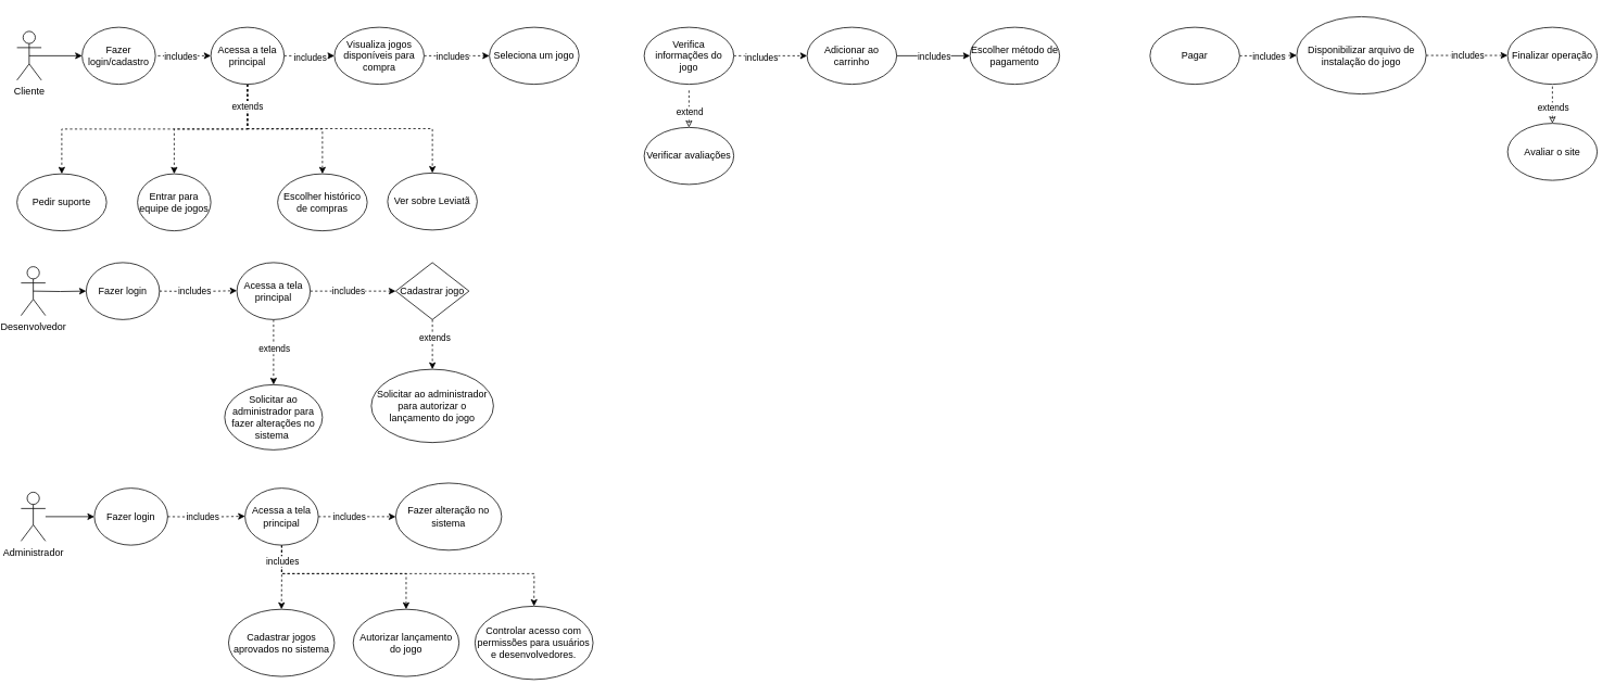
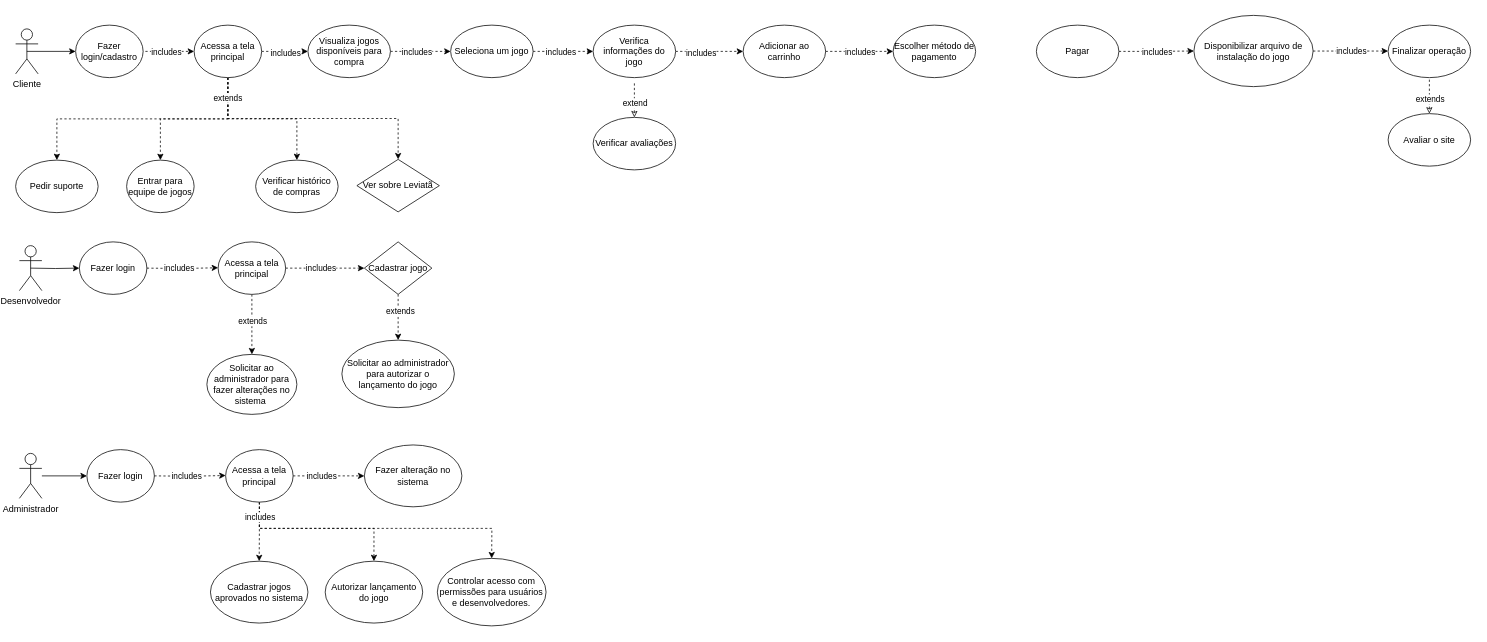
  <mxCell id="0" />
  <mxCell id="1" parent="0" />
  <mxCell id="2" style="edgeStyle=orthogonalEdgeStyle;rounded=0;orthogonalLoop=1;jettySize=auto;html=1;exitX=0.5;exitY=0.5;exitDx=0;exitDy=0;exitPerimeter=0;dashed=1;" parent="1" source="51" target="15" edge="1"><mxGeometry relative="1" as="geometry" /></mxCell>
  <mxCell id="3" value="includes" style="edgeLabel;html=1;align=center;verticalAlign=middle;resizable=0;points=[];" parent="2" connectable="0" vertex="1"><mxGeometry x="0.417" y="-2" relative="1" as="geometry"><mxPoint x="-5" y="-2" as="offset" /></mxGeometry></mxCell>
  <mxCell id="4" value="Cliente" style="shape=umlActor;verticalLabelPosition=bottom;verticalAlign=top;html=1;outlineConnect=0;" parent="1" vertex="1"><mxGeometry x="20" y="38" width="30" height="60" as="geometry" /></mxCell>
  <mxCell id="5" style="edgeStyle=orthogonalEdgeStyle;rounded=0;orthogonalLoop=1;jettySize=auto;html=1;entryX=0;entryY=0.5;entryDx=0;entryDy=0;" parent="1" source="6" target="68" edge="1"><mxGeometry relative="1" as="geometry" /></mxCell>
  <mxCell id="6" value="Administrador" style="shape=umlActor;verticalLabelPosition=bottom;verticalAlign=top;html=1;outlineConnect=0;" parent="1" vertex="1"><mxGeometry x="25" y="604" width="30" height="60" as="geometry" /></mxCell>
  <mxCell id="7" value="Desenvolvedor" style="shape=umlActor;verticalLabelPosition=bottom;verticalAlign=top;html=1;outlineConnect=0;" parent="1" vertex="1"><mxGeometry x="25" y="327" width="30" height="60" as="geometry" /></mxCell>
  <mxCell id="8" style="edgeStyle=orthogonalEdgeStyle;rounded=0;orthogonalLoop=1;jettySize=auto;html=1;entryX=0;entryY=0.5;entryDx=0;entryDy=0;dashed=1;" parent="1" source="15" target="18" edge="1"><mxGeometry relative="1" as="geometry" /></mxCell>
  <mxCell id="9" value="includes" style="edgeLabel;html=1;align=center;verticalAlign=middle;resizable=0;points=[];" parent="8" connectable="0" vertex="1"><mxGeometry x="-0.006" y="-1" relative="1" as="geometry"><mxPoint as="offset" /></mxGeometry></mxCell>
  <mxCell id="10" style="edgeStyle=orthogonalEdgeStyle;rounded=0;orthogonalLoop=1;jettySize=auto;html=1;exitX=0.5;exitY=1;exitDx=0;exitDy=0;entryX=0.5;entryY=0;entryDx=0;entryDy=0;dashed=1;" edge="1" parent="1" source="15" target="74"><mxGeometry relative="1" as="geometry" /></mxCell>
  <mxCell id="11" style="edgeStyle=orthogonalEdgeStyle;rounded=0;orthogonalLoop=1;jettySize=auto;html=1;exitX=0.5;exitY=1;exitDx=0;exitDy=0;entryX=0.5;entryY=0;entryDx=0;entryDy=0;dashed=1;" edge="1" parent="1" source="15" target="75"><mxGeometry relative="1" as="geometry" /></mxCell>
  <mxCell id="12" style="edgeStyle=orthogonalEdgeStyle;rounded=0;orthogonalLoop=1;jettySize=auto;html=1;exitX=0.5;exitY=1;exitDx=0;exitDy=0;entryX=0.5;entryY=0;entryDx=0;entryDy=0;dashed=1;" edge="1" parent="1" source="15" target="49"><mxGeometry relative="1" as="geometry" /></mxCell>
  <mxCell id="13" style="edgeStyle=orthogonalEdgeStyle;rounded=0;orthogonalLoop=1;jettySize=auto;html=1;exitX=0.5;exitY=1;exitDx=0;exitDy=0;entryX=0.5;entryY=0;entryDx=0;entryDy=0;dashed=1;" edge="1" parent="1" source="15" target="48"><mxGeometry relative="1" as="geometry" /></mxCell>
  <mxCell id="14" value="extends" style="edgeLabel;html=1;align=center;verticalAlign=middle;resizable=0;points=[];" vertex="1" connectable="0" parent="13"><mxGeometry x="-0.743" y="-1" relative="1" as="geometry"><mxPoint as="offset" /></mxGeometry></mxCell>
  <mxCell id="15" value="&lt;font style=&quot;vertical-align: inherit;&quot;&gt;&lt;font style=&quot;vertical-align: inherit;&quot;&gt;Acessa a tela principal&lt;/font&gt;&lt;/font&gt;" style="ellipse;whiteSpace=wrap;html=1;" parent="1" vertex="1"><mxGeometry x="258" y="33" width="90" height="70" as="geometry" /></mxCell>
  <mxCell id="16" style="edgeStyle=orthogonalEdgeStyle;rounded=0;orthogonalLoop=1;jettySize=auto;html=1;entryX=0;entryY=0.5;entryDx=0;entryDy=0;dashed=1;" parent="1" source="18" target="21" edge="1"><mxGeometry relative="1" as="geometry" /></mxCell>
  <mxCell id="17" value="includes" style="edgeLabel;html=1;align=center;verticalAlign=middle;resizable=0;points=[];" parent="16" connectable="0" vertex="1"><mxGeometry x="-0.125" relative="1" as="geometry"><mxPoint as="offset" /></mxGeometry></mxCell>
  <mxCell id="18" value="&lt;font style=&quot;vertical-align: inherit;&quot;&gt;&lt;font style=&quot;vertical-align: inherit;&quot;&gt;&lt;font style=&quot;vertical-align: inherit;&quot;&gt;&lt;font style=&quot;vertical-align: inherit;&quot;&gt;Visualiza jogos disponíveis para compra&lt;/font&gt;&lt;/font&gt;&lt;/font&gt;&lt;/font&gt;" style="ellipse;whiteSpace=wrap;html=1;" parent="1" vertex="1"><mxGeometry x="409.75" y="33" width="110" height="70" as="geometry" /></mxCell>
+ <mxCell id="19" style="edgeStyle=orthogonalEdgeStyle;rounded=0;orthogonalLoop=1;jettySize=auto;html=1;entryX=0;entryY=0.5;entryDx=0;entryDy=0;dashed=1;" parent="1" source="21" target="24" edge="1"><mxGeometry relative="1" as="geometry" /></mxCell>
+ <mxCell id="20" value="includes" style="edgeLabel;html=1;align=center;verticalAlign=middle;resizable=0;points=[];" parent="19" connectable="0" vertex="1"><mxGeometry x="-0.1" relative="1" as="geometry"><mxPoint as="offset" /></mxGeometry></mxCell>
  <mxCell id="21" value="&lt;font style=&quot;vertical-align: inherit;&quot;&gt;&lt;font style=&quot;vertical-align: inherit;&quot;&gt;&lt;font style=&quot;vertical-align: inherit;&quot;&gt;&lt;font style=&quot;vertical-align: inherit;&quot;&gt;&lt;font style=&quot;vertical-align: inherit;&quot;&gt;&lt;font style=&quot;vertical-align: inherit;&quot;&gt;Seleciona um jogo&lt;/font&gt;&lt;/font&gt;&lt;/font&gt;&lt;/font&gt;&lt;/font&gt;&lt;/font&gt;" style="ellipse;whiteSpace=wrap;html=1;" parent="1" vertex="1"><mxGeometry x="600" y="33" width="110" height="70" as="geometry" /></mxCell>
  <mxCell id="22" style="edgeStyle=orthogonalEdgeStyle;rounded=0;orthogonalLoop=1;jettySize=auto;html=1;entryX=0;entryY=0.5;entryDx=0;entryDy=0;dashed=1;" parent="1" source="24" target="25" edge="1"><mxGeometry relative="1" as="geometry" /></mxCell>
  <mxCell id="23" value="includes" style="edgeLabel;html=1;align=center;verticalAlign=middle;resizable=0;points=[];" parent="22" connectable="0" vertex="1"><mxGeometry x="-0.267" y="-1" relative="1" as="geometry"><mxPoint as="offset" /></mxGeometry></mxCell>
  <mxCell id="24" value="&lt;font style=&quot;vertical-align: inherit;&quot;&gt;&lt;font style=&quot;vertical-align: inherit;&quot;&gt;&lt;font style=&quot;vertical-align: inherit;&quot;&gt;&lt;font style=&quot;vertical-align: inherit;&quot;&gt;Verifica informações do jogo&lt;/font&gt;&lt;/font&gt;&lt;/font&gt;&lt;/font&gt;" style="ellipse;whiteSpace=wrap;html=1;" parent="1" vertex="1"><mxGeometry x="790" y="33" width="110" height="70" as="geometry" /></mxCell>
  <mxCell id="25" value="&lt;font style=&quot;vertical-align: inherit;&quot;&gt;&lt;font style=&quot;vertical-align: inherit;&quot;&gt;Adicionar ao carrinho&lt;/font&gt;&lt;/font&gt;" style="ellipse;whiteSpace=wrap;html=1;" parent="1" vertex="1"><mxGeometry x="990" y="33" width="110" height="70" as="geometry" /></mxCell>
  <mxCell id="26" style="edgeStyle=orthogonalEdgeStyle;rounded=0;orthogonalLoop=1;jettySize=auto;html=1;entryX=0;entryY=0.5;entryDx=0;entryDy=0;dashed=1;" parent="1" source="28" target="29" edge="1"><mxGeometry relative="1" as="geometry" /></mxCell>
  <mxCell id="27" value="includes" style="edgeLabel;html=1;align=center;verticalAlign=middle;resizable=0;points=[];" parent="26" connectable="0" vertex="1"><mxGeometry relative="1" as="geometry"><mxPoint as="offset" /></mxGeometry></mxCell>
- <mxCell id="28" value="Pagar" style="ellipse;whiteSpace=wrap;html=1;" parent="1" vertex="1"><mxGeometry x="1411" y="33" width="110" height="70" as="geometry" /></mxCell>
+ <mxCell id="28" value="Pagar" style="ellipse;whiteSpace=wrap;html=1;" parent="1" vertex="1"><mxGeometry x="1381" y="33" width="110" height="70" as="geometry" /></mxCell>
  <mxCell id="29" value="&lt;div&gt;Disponibilizar arquivo de instalação do jogo&lt;/div&gt;" style="ellipse;whiteSpace=wrap;html=1;" parent="1" vertex="1"><mxGeometry x="1591" y="20" width="159" height="95" as="geometry" /></mxCell>
  <mxCell id="30" style="edgeStyle=orthogonalEdgeStyle;rounded=0;orthogonalLoop=1;jettySize=auto;html=1;dashed=1;startArrow=classic;startFill=0;endArrow=none;endFill=1;" parent="1" source="32" edge="1"><mxGeometry relative="1" as="geometry"><mxPoint x="845" y="108" as="targetPoint" /></mxGeometry></mxCell>
  <mxCell id="31" value="extend" style="edgeLabel;html=1;align=center;verticalAlign=middle;resizable=0;points=[];" parent="30" connectable="0" vertex="1"><mxGeometry x="-0.139" relative="1" as="geometry"><mxPoint y="1" as="offset" /></mxGeometry></mxCell>
  <mxCell id="32" value="&lt;font style=&quot;vertical-align: inherit;&quot;&gt;&lt;font style=&quot;vertical-align: inherit;&quot;&gt;&lt;font style=&quot;vertical-align: inherit;&quot;&gt;&lt;font style=&quot;vertical-align: inherit;&quot;&gt;Verificar avaliações&lt;/font&gt;&lt;/font&gt;&lt;/font&gt;&lt;/font&gt;" style="ellipse;whiteSpace=wrap;html=1;" parent="1" vertex="1"><mxGeometry x="790" y="156" width="110" height="70" as="geometry" /></mxCell>
  <mxCell id="33" style="edgeStyle=orthogonalEdgeStyle;rounded=0;orthogonalLoop=1;jettySize=auto;html=1;jumpStyle=none;dashed=1;endArrow=none;startFill=0;startArrow=classic;entryX=0.5;entryY=1;entryDx=0;entryDy=0;endFill=1;" parent="1" source="35" edge="1"><mxGeometry relative="1" as="geometry"><mxPoint x="1905" y="103" as="targetPoint" /></mxGeometry></mxCell>
  <mxCell id="34" value="extends" style="edgeLabel;html=1;align=center;verticalAlign=middle;resizable=0;points=[];" parent="33" connectable="0" vertex="1"><mxGeometry x="-0.161" relative="1" as="geometry"><mxPoint as="offset" /></mxGeometry></mxCell>
  <mxCell id="35" value="Avaliar o site" style="ellipse;whiteSpace=wrap;html=1;" parent="1" vertex="1"><mxGeometry x="1850" y="151" width="110" height="70" as="geometry" /></mxCell>
- <mxCell id="36" value="" style="edgeStyle=orthogonalEdgeStyle;rounded=0;orthogonalLoop=1;jettySize=auto;html=1;dashed=0;" parent="1" source="25" target="38" edge="1"><mxGeometry relative="1" as="geometry"><mxPoint x="1100" y="68" as="sourcePoint" /><mxPoint x="1330" y="68" as="targetPoint" /></mxGeometry></mxCell>
+ <mxCell id="36" value="" style="edgeStyle=orthogonalEdgeStyle;rounded=0;orthogonalLoop=1;jettySize=auto;html=1;dashed=1;" parent="1" source="25" target="38" edge="1"><mxGeometry relative="1" as="geometry"><mxPoint x="1100" y="68" as="sourcePoint" /><mxPoint x="1330" y="68" as="targetPoint" /></mxGeometry></mxCell>
  <mxCell id="37" value="includes" style="edgeLabel;html=1;align=center;verticalAlign=middle;resizable=0;points=[];" parent="36" connectable="0" vertex="1"><mxGeometry relative="1" as="geometry"><mxPoint as="offset" /></mxGeometry></mxCell>
  <mxCell id="38" value="Escolher método de pagamento" style="ellipse;whiteSpace=wrap;html=1;" parent="1" vertex="1"><mxGeometry x="1190" y="33" width="110" height="70" as="geometry" /></mxCell>
  <mxCell id="39" value="Finalizar operação" style="ellipse;whiteSpace=wrap;html=1;" parent="1" vertex="1"><mxGeometry x="1850" y="33" width="110" height="70" as="geometry" /></mxCell>
  <mxCell id="40" style="edgeStyle=orthogonalEdgeStyle;rounded=0;orthogonalLoop=1;jettySize=auto;html=1;entryX=0;entryY=0.5;entryDx=0;entryDy=0;dashed=1;" parent="1" edge="1"><mxGeometry relative="1" as="geometry"><mxPoint x="1750" y="67.58" as="sourcePoint" /><mxPoint x="1850" y="67.58" as="targetPoint" /></mxGeometry></mxCell>
  <mxCell id="41" value="includes" style="edgeLabel;html=1;align=center;verticalAlign=middle;resizable=0;points=[];" parent="40" connectable="0" vertex="1"><mxGeometry relative="1" as="geometry"><mxPoint as="offset" /></mxGeometry></mxCell>
  <mxCell id="42" style="edgeStyle=orthogonalEdgeStyle;rounded=0;orthogonalLoop=1;jettySize=auto;html=1;exitX=1;exitY=0.5;exitDx=0;exitDy=0;entryX=0;entryY=0.5;entryDx=0;entryDy=0;dashed=1;" parent="1" source="46" target="73" edge="1"><mxGeometry relative="1" as="geometry" /></mxCell>
  <mxCell id="43" value="includes" style="edgeLabel;html=1;align=center;verticalAlign=middle;resizable=0;points=[];" parent="42" connectable="0" vertex="1"><mxGeometry x="-0.124" y="1" relative="1" as="geometry"><mxPoint as="offset" /></mxGeometry></mxCell>
  <mxCell id="44" style="edgeStyle=orthogonalEdgeStyle;rounded=0;orthogonalLoop=1;jettySize=auto;html=1;exitX=0.5;exitY=1;exitDx=0;exitDy=0;dashed=1;" parent="1" source="46" target="47" edge="1"><mxGeometry relative="1" as="geometry" /></mxCell>
  <mxCell id="45" value="extends" style="edgeLabel;html=1;align=center;verticalAlign=middle;resizable=0;points=[];" parent="44" connectable="0" vertex="1"><mxGeometry x="-0.125" relative="1" as="geometry"><mxPoint as="offset" /></mxGeometry></mxCell>
  <mxCell id="46" value="&lt;font style=&quot;vertical-align: inherit;&quot;&gt;&lt;font style=&quot;vertical-align: inherit;&quot;&gt;Acessa a tela principal&lt;/font&gt;&lt;/font&gt;" style="ellipse;whiteSpace=wrap;html=1;" parent="1" vertex="1"><mxGeometry x="290" y="322" width="90" height="70" as="geometry" /></mxCell>
  <mxCell id="47" value="&lt;font style=&quot;vertical-align: inherit;&quot;&gt;&lt;font style=&quot;vertical-align: inherit;&quot;&gt;Solicitar ao administrador para fazer alterações no sistema&amp;nbsp;&lt;/font&gt;&lt;/font&gt;" style="ellipse;whiteSpace=wrap;html=1;" parent="1" vertex="1"><mxGeometry x="275" y="472" width="120" height="80" as="geometry" /></mxCell>
- <mxCell id="48" value="&lt;font style=&quot;vertical-align: inherit;&quot;&gt;&lt;font style=&quot;vertical-align: inherit;&quot;&gt;&lt;font style=&quot;vertical-align: inherit;&quot;&gt;&lt;font style=&quot;vertical-align: inherit;&quot;&gt;Escolher histórico de compras&lt;/font&gt;&lt;/font&gt;&lt;/font&gt;&lt;/font&gt;" style="ellipse;whiteSpace=wrap;html=1;" parent="1" vertex="1"><mxGeometry x="340" y="213" width="110" height="70" as="geometry" /></mxCell>
+ <mxCell id="48" value="&lt;font style=&quot;vertical-align: inherit;&quot;&gt;&lt;font style=&quot;vertical-align: inherit;&quot;&gt;&lt;font style=&quot;vertical-align: inherit;&quot;&gt;&lt;font style=&quot;vertical-align: inherit;&quot;&gt;Verificar histórico de compras&lt;/font&gt;&lt;/font&gt;&lt;/font&gt;&lt;/font&gt;" style="ellipse;whiteSpace=wrap;html=1;" parent="1" vertex="1"><mxGeometry x="340" y="213" width="110" height="70" as="geometry" /></mxCell>
  <mxCell id="49" value="Entrar para equipe de jogos" style="ellipse;whiteSpace=wrap;html=1;" parent="1" vertex="1"><mxGeometry x="168" y="213" width="90" height="70" as="geometry" /></mxCell>
  <mxCell id="50" value="" style="edgeStyle=orthogonalEdgeStyle;rounded=0;orthogonalLoop=1;jettySize=auto;html=1;exitX=0.5;exitY=0.5;exitDx=0;exitDy=0;exitPerimeter=0;" parent="1" source="4" target="51" edge="1"><mxGeometry relative="1" as="geometry"><mxPoint x="35" y="68" as="sourcePoint" /><mxPoint x="240" y="68" as="targetPoint" /></mxGeometry></mxCell>
  <mxCell id="51" value="Fazer login/cadastro" style="ellipse;whiteSpace=wrap;html=1;" parent="1" vertex="1"><mxGeometry x="100" y="33" width="90" height="70" as="geometry" /></mxCell>
  <mxCell id="52" value="&lt;font style=&quot;vertical-align: inherit;&quot;&gt;&lt;font style=&quot;vertical-align: inherit;&quot;&gt;Solicitar ao administrador para autorizar o lançamento do jogo&lt;/font&gt;&lt;/font&gt;" style="ellipse;whiteSpace=wrap;html=1;" parent="1" vertex="1"><mxGeometry x="455" y="453" width="150" height="90" as="geometry" /></mxCell>
  <mxCell id="53" value="&lt;div&gt;Cadastrar jogos aprovados no sistema&lt;/div&gt;" style="ellipse;whiteSpace=wrap;html=1;" parent="1" vertex="1"><mxGeometry x="279.75" y="747.75" width="130" height="82.5" as="geometry" /></mxCell>
  <mxCell id="54" value="&lt;div&gt;Autorizar lançamento do jogo&lt;/div&gt;" style="ellipse;whiteSpace=wrap;html=1;" parent="1" vertex="1"><mxGeometry x="432.75" y="747.75" width="130" height="82.5" as="geometry" /></mxCell>
  <mxCell id="55" value="&lt;div&gt;Fazer alteração no sistema&lt;/div&gt;" style="ellipse;whiteSpace=wrap;html=1;" parent="1" vertex="1"><mxGeometry x="485" y="592.75" width="130" height="82.5" as="geometry" /></mxCell>
  <mxCell id="56" value="&lt;div&gt;Controlar acesso com permissões para usuários e desenvolvedores.&lt;/div&gt;" style="ellipse;whiteSpace=wrap;html=1;" parent="1" vertex="1"><mxGeometry x="582.25" y="744" width="145" height="90" as="geometry" /></mxCell>
  <mxCell id="57" value="" style="edgeStyle=orthogonalEdgeStyle;rounded=0;orthogonalLoop=1;jettySize=auto;html=1;exitX=0.5;exitY=0.5;exitDx=0;exitDy=0;exitPerimeter=0;" parent="1" target="58" edge="1"><mxGeometry relative="1" as="geometry"><mxPoint x="40" y="357" as="sourcePoint" /><mxPoint x="240" y="357" as="targetPoint" /></mxGeometry></mxCell>
  <mxCell id="58" value="Fazer login" style="ellipse;whiteSpace=wrap;html=1;" parent="1" vertex="1"><mxGeometry x="105" y="322" width="90" height="70" as="geometry" /></mxCell>
  <mxCell id="59" style="edgeStyle=orthogonalEdgeStyle;rounded=0;orthogonalLoop=1;jettySize=auto;html=1;dashed=1;" parent="1" edge="1"><mxGeometry relative="1" as="geometry"><mxPoint x="195" y="357" as="sourcePoint" /><mxPoint x="290" y="356.5" as="targetPoint" /></mxGeometry></mxCell>
  <mxCell id="60" value="includes" style="edgeLabel;html=1;align=center;verticalAlign=middle;resizable=0;points=[];" parent="59" connectable="0" vertex="1"><mxGeometry x="0.417" y="-2" relative="1" as="geometry"><mxPoint x="-25" y="-2" as="offset" /></mxGeometry></mxCell>
  <mxCell id="61" style="edgeStyle=orthogonalEdgeStyle;rounded=0;orthogonalLoop=1;jettySize=auto;html=1;exitX=1;exitY=0.5;exitDx=0;exitDy=0;entryX=0;entryY=0.5;entryDx=0;entryDy=0;dashed=1;" parent="1" source="67" target="55" edge="1"><mxGeometry relative="1" as="geometry" /></mxCell>
  <mxCell id="62" value="includes" style="edgeLabel;html=1;align=center;verticalAlign=middle;resizable=0;points=[];" parent="61" connectable="0" vertex="1"><mxGeometry x="-0.158" y="-2" relative="1" as="geometry"><mxPoint x="-3" y="-2" as="offset" /></mxGeometry></mxCell>
  <mxCell id="63" style="edgeStyle=orthogonalEdgeStyle;rounded=0;orthogonalLoop=1;jettySize=auto;html=1;entryX=0.5;entryY=0;entryDx=0;entryDy=0;dashed=1;" parent="1" source="67" target="53" edge="1"><mxGeometry relative="1" as="geometry" /></mxCell>
  <mxCell id="64" style="edgeStyle=orthogonalEdgeStyle;rounded=0;orthogonalLoop=1;jettySize=auto;html=1;exitX=0.5;exitY=1;exitDx=0;exitDy=0;entryX=0.5;entryY=0;entryDx=0;entryDy=0;dashed=1;" parent="1" source="67" target="54" edge="1"><mxGeometry relative="1" as="geometry"><Array as="points"><mxPoint x="345" y="704" /><mxPoint x="498" y="704" /></Array></mxGeometry></mxCell>
  <mxCell id="65" style="edgeStyle=orthogonalEdgeStyle;rounded=0;orthogonalLoop=1;jettySize=auto;html=1;exitX=0.5;exitY=1;exitDx=0;exitDy=0;dashed=1;" parent="1" source="67" target="56" edge="1"><mxGeometry relative="1" as="geometry"><Array as="points"><mxPoint x="345" y="704" /><mxPoint x="655" y="704" /></Array></mxGeometry></mxCell>
  <mxCell id="66" value="includes" style="edgeLabel;html=1;align=center;verticalAlign=middle;resizable=0;points=[];" parent="65" connectable="0" vertex="1"><mxGeometry x="-0.901" relative="1" as="geometry"><mxPoint as="offset" /></mxGeometry></mxCell>
  <mxCell id="67" value="&lt;font style=&quot;vertical-align: inherit;&quot;&gt;&lt;font style=&quot;vertical-align: inherit;&quot;&gt;Acessa a tela principal&lt;/font&gt;&lt;/font&gt;" style="ellipse;whiteSpace=wrap;html=1;" parent="1" vertex="1"><mxGeometry x="300" y="599" width="90" height="70" as="geometry" /></mxCell>
  <mxCell id="68" value="Fazer login" style="ellipse;whiteSpace=wrap;html=1;" parent="1" vertex="1"><mxGeometry x="115" y="599" width="90" height="70" as="geometry" /></mxCell>
  <mxCell id="69" style="edgeStyle=orthogonalEdgeStyle;rounded=0;orthogonalLoop=1;jettySize=auto;html=1;dashed=1;" parent="1" edge="1"><mxGeometry relative="1" as="geometry"><mxPoint x="205" y="634" as="sourcePoint" /><mxPoint x="300" y="633.5" as="targetPoint" /></mxGeometry></mxCell>
  <mxCell id="70" value="includes" style="edgeLabel;html=1;align=center;verticalAlign=middle;resizable=0;points=[];" parent="69" connectable="0" vertex="1"><mxGeometry x="0.417" y="-2" relative="1" as="geometry"><mxPoint x="-25" y="-2" as="offset" /></mxGeometry></mxCell>
  <mxCell id="71" style="edgeStyle=orthogonalEdgeStyle;rounded=0;orthogonalLoop=1;jettySize=auto;html=1;exitX=0.5;exitY=1;exitDx=0;exitDy=0;entryX=0.5;entryY=0;entryDx=0;entryDy=0;dashed=1;" parent="1" source="73" target="52" edge="1"><mxGeometry relative="1" as="geometry" /></mxCell>
  <mxCell id="72" value="extends" style="edgeLabel;html=1;align=center;verticalAlign=middle;resizable=0;points=[];" parent="71" connectable="0" vertex="1"><mxGeometry x="-0.279" y="2" relative="1" as="geometry"><mxPoint as="offset" /></mxGeometry></mxCell>
  <mxCell id="73" value="&lt;font style=&quot;vertical-align: inherit;&quot;&gt;&lt;font style=&quot;vertical-align: inherit;&quot;&gt;Cadastrar jogo&lt;/font&gt;&lt;/font&gt;" style="rhombus;whiteSpace=wrap;html=1;" parent="1" vertex="1"><mxGeometry x="485" y="322" width="90" height="70" as="geometry" /></mxCell>
- <mxCell id="74" value="&lt;font style=&quot;vertical-align: inherit;&quot;&gt;&lt;font style=&quot;vertical-align: inherit;&quot;&gt;&lt;font style=&quot;vertical-align: inherit;&quot;&gt;&lt;font style=&quot;vertical-align: inherit;&quot;&gt;Ver sobre Leviatã&lt;/font&gt;&lt;/font&gt;&lt;/font&gt;&lt;/font&gt;" style="ellipse;whiteSpace=wrap;html=1;" vertex="1" parent="1"><mxGeometry x="475" y="212" width="110" height="70" as="geometry" /></mxCell>
+ <mxCell id="74" value="&lt;font style=&quot;vertical-align: inherit;&quot;&gt;&lt;font style=&quot;vertical-align: inherit;&quot;&gt;&lt;font style=&quot;vertical-align: inherit;&quot;&gt;&lt;font style=&quot;vertical-align: inherit;&quot;&gt;Ver sobre Leviatã&lt;/font&gt;&lt;/font&gt;&lt;/font&gt;&lt;/font&gt;" style="rhombus;whiteSpace=wrap;html=1;" vertex="1" parent="1"><mxGeometry x="475" y="212" width="110" height="70" as="geometry" /></mxCell>
  <mxCell id="75" value="Pedir suporte" style="ellipse;whiteSpace=wrap;html=1;" vertex="1" parent="1"><mxGeometry x="20" y="213" width="110" height="70" as="geometry" /></mxCell>
